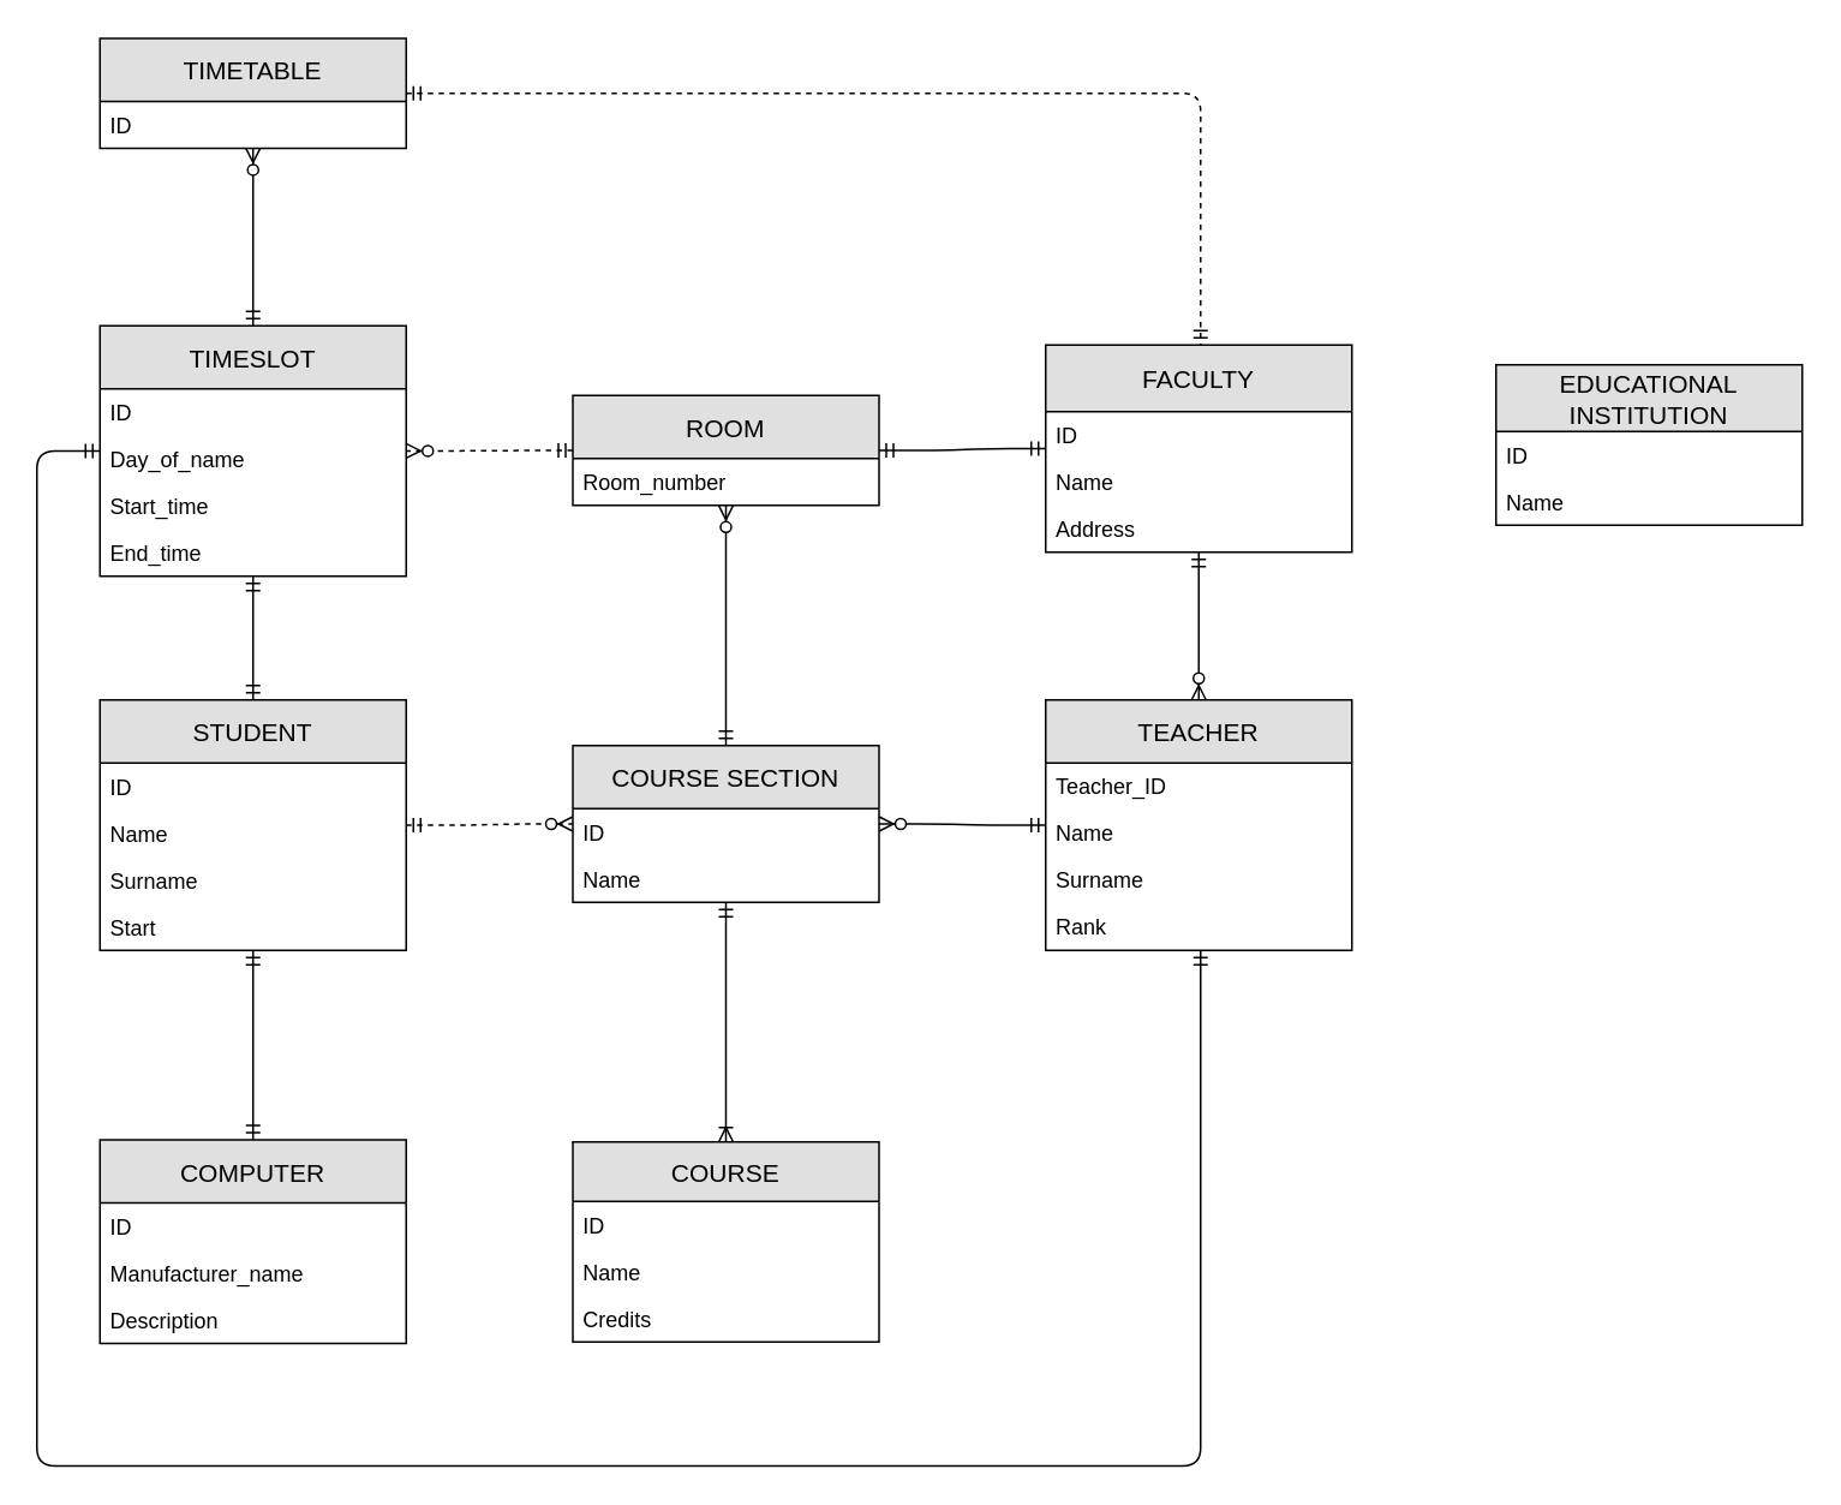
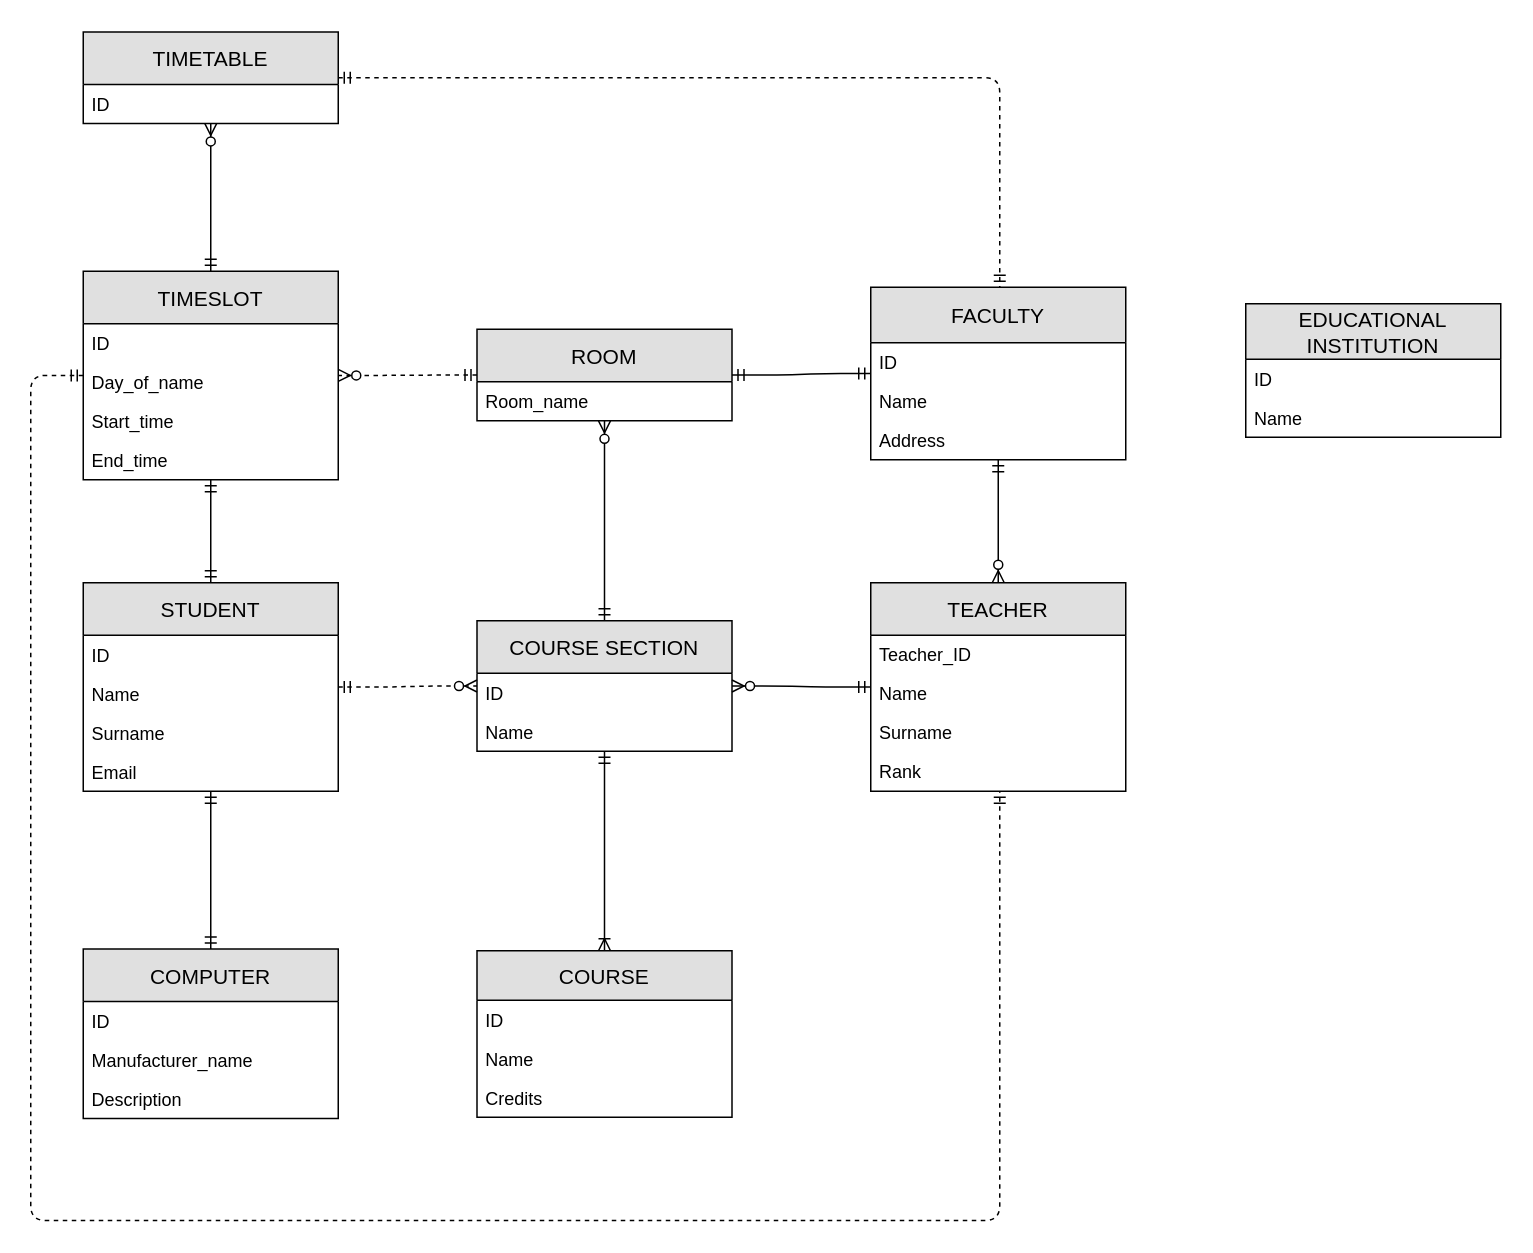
  <mxCell id="0" />
  <mxCell id="1" parent="0" />
  <mxCell id="2" value="COURSE SECTION" style="swimlane;fontStyle=0;childLayout=stackLayout;horizontal=1;startSize=35;fillColor=#e0e0e0;horizontalStack=0;resizeParent=1;resizeParentMax=0;resizeLast=0;collapsible=1;marginBottom=0;swimlaneFillColor=#ffffff;align=center;fontSize=14;" vertex="1" parent="1"><mxGeometry x="317.5" y="413.19" width="170" height="87" as="geometry" /></mxCell>
  <mxCell id="3" value="ID" style="text;strokeColor=none;fillColor=none;spacingLeft=4;spacingRight=4;overflow=hidden;rotatable=0;points=[[0,0.5],[1,0.5]];portConstraint=eastwest;fontSize=12;" vertex="1" parent="2"><mxGeometry y="35" width="170" height="26" as="geometry" /></mxCell>
  <mxCell id="4" value="Name" style="text;strokeColor=none;fillColor=none;spacingLeft=4;spacingRight=4;overflow=hidden;rotatable=0;points=[[0,0.5],[1,0.5]];portConstraint=eastwest;fontSize=12;" vertex="1" parent="2"><mxGeometry y="61" width="170" height="26" as="geometry" /></mxCell>
  <mxCell id="5" value="TEACHER" style="swimlane;fontStyle=0;childLayout=stackLayout;horizontal=1;startSize=35;fillColor=#e0e0e0;horizontalStack=0;resizeParent=1;resizeParentMax=0;resizeLast=0;collapsible=1;marginBottom=0;swimlaneFillColor=#ffffff;align=center;fontSize=14;" vertex="1" parent="1"><mxGeometry x="580" y="387.808" width="170" height="139" as="geometry" /></mxCell>
  <mxCell id="6" value="Teacher_ID" style="text;strokeColor=none;fillColor=none;spacingLeft=4;spacingRight=4;overflow=hidden;rotatable=0;points=[[0,0.5],[1,0.5]];portConstraint=eastwest;fontSize=12;" vertex="1" parent="5"><mxGeometry y="35" width="170" height="26" as="geometry" /></mxCell>
  <mxCell id="7" value="Name" style="text;strokeColor=none;fillColor=none;spacingLeft=4;spacingRight=4;overflow=hidden;rotatable=0;points=[[0,0.5],[1,0.5]];portConstraint=eastwest;fontSize=12;" vertex="1" parent="5"><mxGeometry y="61" width="170" height="26" as="geometry" /></mxCell>
  <mxCell id="8" value="Surname" style="text;strokeColor=none;fillColor=none;spacingLeft=4;spacingRight=4;overflow=hidden;rotatable=0;points=[[0,0.5],[1,0.5]];portConstraint=eastwest;fontSize=12;" vertex="1" parent="5"><mxGeometry y="87" width="170" height="26" as="geometry" /></mxCell>
  <mxCell id="9" value="Rank" style="text;strokeColor=none;fillColor=none;spacingLeft=4;spacingRight=4;overflow=hidden;rotatable=0;points=[[0,0.5],[1,0.5]];portConstraint=eastwest;fontSize=12;" vertex="1" parent="5"><mxGeometry y="113" width="170" height="26" as="geometry" /></mxCell>
  <mxCell id="10" value="ROOM" style="swimlane;fontStyle=0;childLayout=stackLayout;horizontal=1;startSize=35;fillColor=#e0e0e0;horizontalStack=0;resizeParent=1;resizeParentMax=0;resizeLast=0;collapsible=1;marginBottom=0;swimlaneFillColor=#ffffff;align=center;fontSize=14;" vertex="1" parent="1"><mxGeometry x="317.5" y="218.896" width="170" height="61" as="geometry" /></mxCell>
- <mxCell id="11" value="Room_number" style="text;strokeColor=none;fillColor=none;spacingLeft=4;spacingRight=4;overflow=hidden;rotatable=0;points=[[0,0.5],[1,0.5]];portConstraint=eastwest;fontSize=12;" vertex="1" parent="10"><mxGeometry y="35" width="170" height="26" as="geometry" /></mxCell>
+ <mxCell id="11" value="Room_name" style="text;strokeColor=none;fillColor=none;spacingLeft=4;spacingRight=4;overflow=hidden;rotatable=0;points=[[0,0.5],[1,0.5]];portConstraint=eastwest;fontSize=12;" vertex="1" parent="10"><mxGeometry y="35" width="170" height="26" as="geometry" /></mxCell>
  <mxCell id="12" value="COMPUTER" style="swimlane;fontStyle=0;childLayout=stackLayout;horizontal=1;startSize=35;fillColor=#e0e0e0;horizontalStack=0;resizeParent=1;resizeParentMax=0;resizeLast=0;collapsible=1;marginBottom=0;swimlaneFillColor=#ffffff;align=center;fontSize=14;" vertex="1" parent="1"><mxGeometry x="55" y="632" width="170" height="113" as="geometry" /></mxCell>
  <mxCell id="13" value="ID" style="text;strokeColor=none;fillColor=none;spacingLeft=4;spacingRight=4;overflow=hidden;rotatable=0;points=[[0,0.5],[1,0.5]];portConstraint=eastwest;fontSize=12;" vertex="1" parent="12"><mxGeometry y="35" width="170" height="26" as="geometry" /></mxCell>
  <mxCell id="14" value="Manufacturer_name" style="text;strokeColor=none;fillColor=none;spacingLeft=4;spacingRight=4;overflow=hidden;rotatable=0;points=[[0,0.5],[1,0.5]];portConstraint=eastwest;fontSize=12;" vertex="1" parent="12"><mxGeometry y="61" width="170" height="26" as="geometry" /></mxCell>
  <mxCell id="15" value="Description" style="text;strokeColor=none;fillColor=none;spacingLeft=4;spacingRight=4;overflow=hidden;rotatable=0;points=[[0,0.5],[1,0.5]];portConstraint=eastwest;fontSize=12;" vertex="1" parent="12"><mxGeometry y="87" width="170" height="26" as="geometry" /></mxCell>
  <mxCell id="16" value="STUDENT" style="swimlane;fontStyle=0;childLayout=stackLayout;horizontal=1;startSize=35;fillColor=#e0e0e0;horizontalStack=0;resizeParent=1;resizeParentMax=0;resizeLast=0;collapsible=1;marginBottom=0;swimlaneFillColor=#ffffff;align=center;fontSize=14;" vertex="1" parent="1"><mxGeometry x="55" y="387.905" width="170" height="139" as="geometry" /></mxCell>
  <mxCell id="17" value="ID" style="text;strokeColor=none;fillColor=none;spacingLeft=4;spacingRight=4;overflow=hidden;rotatable=0;points=[[0,0.5],[1,0.5]];portConstraint=eastwest;fontSize=12;" vertex="1" parent="16"><mxGeometry y="35" width="170" height="26" as="geometry" /></mxCell>
  <mxCell id="18" value="Name" style="text;strokeColor=none;fillColor=none;spacingLeft=4;spacingRight=4;overflow=hidden;rotatable=0;points=[[0,0.5],[1,0.5]];portConstraint=eastwest;fontSize=12;" vertex="1" parent="16"><mxGeometry y="61" width="170" height="26" as="geometry" /></mxCell>
  <mxCell id="19" value="Surname" style="text;strokeColor=none;fillColor=none;spacingLeft=4;spacingRight=4;overflow=hidden;rotatable=0;points=[[0,0.5],[1,0.5]];portConstraint=eastwest;fontSize=12;" vertex="1" parent="16"><mxGeometry y="87" width="170" height="26" as="geometry" /></mxCell>
- <mxCell id="20" value="Start" style="text;strokeColor=none;fillColor=none;spacingLeft=4;spacingRight=4;overflow=hidden;rotatable=0;points=[[0,0.5],[1,0.5]];portConstraint=eastwest;fontSize=12;" vertex="1" parent="16"><mxGeometry y="113" width="170" height="26" as="geometry" /></mxCell>
+ <mxCell id="20" value="Email" style="text;strokeColor=none;fillColor=none;spacingLeft=4;spacingRight=4;overflow=hidden;rotatable=0;points=[[0,0.5],[1,0.5]];portConstraint=eastwest;fontSize=12;" vertex="1" parent="16"><mxGeometry y="113" width="170" height="26" as="geometry" /></mxCell>
  <mxCell id="21" value="TIMESLOT" style="swimlane;fontStyle=0;childLayout=stackLayout;horizontal=1;startSize=35;fillColor=#e0e0e0;horizontalStack=0;resizeParent=1;resizeParentMax=0;resizeLast=0;collapsible=1;marginBottom=0;swimlaneFillColor=#ffffff;align=center;fontSize=14;" vertex="1" parent="1"><mxGeometry x="55" y="180.102" width="170" height="139" as="geometry" /></mxCell>
  <mxCell id="22" value="ID" style="text;strokeColor=none;fillColor=none;spacingLeft=4;spacingRight=4;overflow=hidden;rotatable=0;points=[[0,0.5],[1,0.5]];portConstraint=eastwest;fontSize=12;" vertex="1" parent="21"><mxGeometry y="35" width="170" height="26" as="geometry" /></mxCell>
  <mxCell id="23" value="Day_of_name" style="text;strokeColor=none;fillColor=none;spacingLeft=4;spacingRight=4;overflow=hidden;rotatable=0;points=[[0,0.5],[1,0.5]];portConstraint=eastwest;fontSize=12;" vertex="1" parent="21"><mxGeometry y="61" width="170" height="26" as="geometry" /></mxCell>
  <mxCell id="24" value="Start_time" style="text;strokeColor=none;fillColor=none;spacingLeft=4;spacingRight=4;overflow=hidden;rotatable=0;points=[[0,0.5],[1,0.5]];portConstraint=eastwest;fontSize=12;" vertex="1" parent="21"><mxGeometry y="87" width="170" height="26" as="geometry" /></mxCell>
  <mxCell id="25" value="End_time" style="text;strokeColor=none;fillColor=none;spacingLeft=4;spacingRight=4;overflow=hidden;rotatable=0;points=[[0,0.5],[1,0.5]];portConstraint=eastwest;fontSize=12;" vertex="1" parent="21"><mxGeometry y="113" width="170" height="26" as="geometry" /></mxCell>
  <mxCell id="26" value="" style="edgeStyle=orthogonalEdgeStyle;fontSize=12;html=1;endArrow=ERmandOne;startArrow=ERmandOne;" edge="1" parent="1" source="12" target="16"><mxGeometry width="100" height="100" relative="1" as="geometry"><mxPoint x="430" y="633" as="sourcePoint" /><mxPoint x="530" y="533" as="targetPoint" /></mxGeometry></mxCell>
  <mxCell id="27" value="COURSE" style="swimlane;fontStyle=0;childLayout=stackLayout;horizontal=1;startSize=33;fillColor=#e0e0e0;horizontalStack=0;resizeParent=1;resizeParentMax=0;resizeLast=0;collapsible=1;marginBottom=0;swimlaneFillColor=#ffffff;align=center;fontSize=14;" vertex="1" parent="1"><mxGeometry x="317.5" y="633.19" width="170" height="111" as="geometry" /></mxCell>
  <mxCell id="28" value="ID" style="text;strokeColor=none;fillColor=none;spacingLeft=4;spacingRight=4;overflow=hidden;rotatable=0;points=[[0,0.5],[1,0.5]];portConstraint=eastwest;fontSize=12;" vertex="1" parent="27"><mxGeometry y="33" width="170" height="26" as="geometry" /></mxCell>
  <mxCell id="29" value="Name" style="text;strokeColor=none;fillColor=none;spacingLeft=4;spacingRight=4;overflow=hidden;rotatable=0;points=[[0,0.5],[1,0.5]];portConstraint=eastwest;fontSize=12;" vertex="1" parent="27"><mxGeometry y="59" width="170" height="26" as="geometry" /></mxCell>
  <mxCell id="30" value="Credits" style="text;strokeColor=none;fillColor=none;spacingLeft=4;spacingRight=4;overflow=hidden;rotatable=0;points=[[0,0.5],[1,0.5]];portConstraint=eastwest;fontSize=12;" vertex="1" parent="27"><mxGeometry y="85" width="170" height="26" as="geometry" /></mxCell>
  <mxCell id="31" value="" style="edgeStyle=entityRelationEdgeStyle;fontSize=12;html=1;endArrow=ERzeroToMany;startArrow=ERmandOne;dashed=1;" edge="1" parent="1" source="16" target="2"><mxGeometry width="100" height="100" relative="1" as="geometry"><mxPoint x="230" y="523" as="sourcePoint" /><mxPoint x="330" y="423" as="targetPoint" /></mxGeometry></mxCell>
  <mxCell id="32" value="" style="edgeStyle=entityRelationEdgeStyle;fontSize=12;html=1;endArrow=ERzeroToMany;startArrow=ERmandOne;" edge="1" parent="1" source="5" target="2"><mxGeometry width="100" height="100" relative="1" as="geometry"><mxPoint x="580" y="573.405" as="sourcePoint" /><mxPoint x="672.5" y="573.19" as="targetPoint" /></mxGeometry></mxCell>
  <mxCell id="33" value="EDUCATIONAL &#10;INSTITUTION" style="swimlane;fontStyle=0;childLayout=stackLayout;horizontal=1;startSize=37;fillColor=#e0e0e0;horizontalStack=0;resizeParent=1;resizeParentMax=0;resizeLast=0;collapsible=1;marginBottom=0;swimlaneFillColor=#ffffff;align=center;fontSize=14;" vertex="1" parent="1"><mxGeometry x="830" y="201.896" width="170" height="89" as="geometry" /></mxCell>
  <mxCell id="34" value="ID" style="text;strokeColor=none;fillColor=none;spacingLeft=4;spacingRight=4;overflow=hidden;rotatable=0;points=[[0,0.5],[1,0.5]];portConstraint=eastwest;fontSize=12;" vertex="1" parent="33"><mxGeometry y="37" width="170" height="26" as="geometry" /></mxCell>
  <mxCell id="35" value="Name" style="text;strokeColor=none;fillColor=none;spacingLeft=4;spacingRight=4;overflow=hidden;rotatable=0;points=[[0,0.5],[1,0.5]];portConstraint=eastwest;fontSize=12;" vertex="1" parent="33"><mxGeometry y="63" width="170" height="26" as="geometry" /></mxCell>
  <mxCell id="36" value="" style="edgeStyle=orthogonalEdgeStyle;fontSize=12;html=1;endArrow=ERoneToMany;startArrow=ERmandOne;" edge="1" parent="1" source="2" target="27"><mxGeometry width="100" height="100" relative="1" as="geometry"><mxPoint x="430" y="553" as="sourcePoint" /><mxPoint x="750" y="603" as="targetPoint" /></mxGeometry></mxCell>
  <mxCell id="37" value="" style="edgeStyle=orthogonalEdgeStyle;fontSize=12;html=1;endArrow=ERmandOne;startArrow=ERmandOne;" edge="1" parent="1" source="16" target="21"><mxGeometry width="100" height="100" relative="1" as="geometry"><mxPoint x="30" y="423" as="sourcePoint" /><mxPoint x="130" y="323" as="targetPoint" /></mxGeometry></mxCell>
  <mxCell id="38" value="FACULTY" style="swimlane;fontStyle=0;childLayout=stackLayout;horizontal=1;startSize=37;fillColor=#e0e0e0;horizontalStack=0;resizeParent=1;resizeParentMax=0;resizeLast=0;collapsible=1;marginBottom=0;swimlaneFillColor=#ffffff;align=center;fontSize=14;" vertex="1" parent="1"><mxGeometry x="580" y="190.896" width="170" height="115" as="geometry" /></mxCell>
  <mxCell id="39" value="ID" style="text;strokeColor=none;fillColor=none;spacingLeft=4;spacingRight=4;overflow=hidden;rotatable=0;points=[[0,0.5],[1,0.5]];portConstraint=eastwest;fontSize=12;" vertex="1" parent="38"><mxGeometry y="37" width="170" height="26" as="geometry" /></mxCell>
  <mxCell id="40" value="Name" style="text;strokeColor=none;fillColor=none;spacingLeft=4;spacingRight=4;overflow=hidden;rotatable=0;points=[[0,0.5],[1,0.5]];portConstraint=eastwest;fontSize=12;" vertex="1" parent="38"><mxGeometry y="63" width="170" height="26" as="geometry" /></mxCell>
  <mxCell id="41" value="Address" style="text;strokeColor=none;fillColor=none;spacingLeft=4;spacingRight=4;overflow=hidden;rotatable=0;points=[[0,0.5],[1,0.5]];portConstraint=eastwest;fontSize=12;" vertex="1" parent="38"><mxGeometry y="89" width="170" height="26" as="geometry" /></mxCell>
  <mxCell id="42" value="" style="edgeStyle=entityRelationEdgeStyle;fontSize=12;html=1;endArrow=ERzeroToMany;startArrow=ERmandOne;dashed=1;" edge="1" parent="1" source="10" target="21"><mxGeometry width="100" height="100" relative="1" as="geometry"><mxPoint x="240" y="343.405" as="sourcePoint" /><mxPoint x="332.5" y="343.19" as="targetPoint" /></mxGeometry></mxCell>
  <mxCell id="43" value="TIMETABLE" style="swimlane;fontStyle=0;childLayout=stackLayout;horizontal=1;startSize=35;fillColor=#e0e0e0;horizontalStack=0;resizeParent=1;resizeParentMax=0;resizeLast=0;collapsible=1;marginBottom=0;swimlaneFillColor=#ffffff;align=center;fontSize=14;" vertex="1" parent="1"><mxGeometry x="55" y="20.602" width="170" height="61" as="geometry" /></mxCell>
  <mxCell id="44" value="ID" style="text;strokeColor=none;fillColor=none;spacingLeft=4;spacingRight=4;overflow=hidden;rotatable=0;points=[[0,0.5],[1,0.5]];portConstraint=eastwest;fontSize=12;" vertex="1" parent="43"><mxGeometry y="35" width="170" height="26" as="geometry" /></mxCell>
  <mxCell id="45" value="" style="edgeStyle=orthogonalEdgeStyle;fontSize=12;html=1;endArrow=ERzeroToMany;startArrow=ERmandOne;" edge="1" parent="1" source="21" target="43"><mxGeometry width="100" height="100" relative="1" as="geometry"><mxPoint x="364" y="87.896" as="sourcePoint" /><mxPoint x="490" y="63" as="targetPoint" /></mxGeometry></mxCell>
  <mxCell id="46" value="" style="edgeStyle=orthogonalEdgeStyle;fontSize=12;html=1;endArrow=ERzeroToMany;startArrow=ERmandOne;" edge="1" parent="1" source="2" target="10"><mxGeometry width="100" height="100" relative="1" as="geometry"><mxPoint x="550" y="683" as="sourcePoint" /><mxPoint x="650" y="583" as="targetPoint" /></mxGeometry></mxCell>
- <mxCell id="47" value="" style="edgeStyle=orthogonalEdgeStyle;fontSize=12;html=1;endArrow=ERmandOne;startArrow=ERmandOne;" edge="1" parent="1" source="21" target="5"><mxGeometry width="100" height="100" relative="1" as="geometry"><mxPoint x="620" y="693" as="sourcePoint" /><mxPoint x="720" y="593" as="targetPoint" /><Array as="points"><mxPoint y="249" x="20" /><mxPoint y="813" x="20" /><mxPoint x="666" y="813" /></Array></mxGeometry></mxCell>
+ <mxCell id="47" value="" style="edgeStyle=orthogonalEdgeStyle;fontSize=12;html=1;endArrow=ERmandOne;startArrow=ERmandOne;dashed=1;" edge="1" parent="1" source="21" target="5"><mxGeometry width="100" height="100" relative="1" as="geometry"><mxPoint x="620" y="693" as="sourcePoint" /><mxPoint x="720" y="593" as="targetPoint" /><Array as="points"><mxPoint y="249" x="20" /><mxPoint y="813" x="20" /><mxPoint x="666" y="813" /></Array></mxGeometry></mxCell>
  <mxCell id="48" value="" style="edgeStyle=entityRelationEdgeStyle;fontSize=12;html=1;endArrow=ERmandOne;startArrow=ERmandOne;" edge="1" parent="1" source="10" target="38"><mxGeometry width="100" height="100" relative="1" as="geometry"><mxPoint x="590" y="133" as="sourcePoint" /><mxPoint x="690" y="33" as="targetPoint" /></mxGeometry></mxCell>
  <mxCell id="49" value="" style="edgeStyle=orthogonalEdgeStyle;fontSize=12;html=1;endArrow=ERzeroToMany;startArrow=ERmandOne;" edge="1" parent="1" source="38" target="5"><mxGeometry width="100" height="100" relative="1" as="geometry"><mxPoint x="800" y="583" as="sourcePoint" /><mxPoint x="900" y="483" as="targetPoint" /></mxGeometry></mxCell>
  <mxCell id="50" value="" style="edgeStyle=orthogonalEdgeStyle;fontSize=12;html=1;endArrow=ERmandOne;startArrow=ERmandOne;dashed=1;" edge="1" parent="1" source="43" target="38"><mxGeometry width="100" height="100" relative="1" as="geometry"><mxPoint x="420" y="83" as="sourcePoint" /><mxPoint x="520" y="-17" as="targetPoint" /><Array as="points"><mxPoint x="666" y="51" /></Array></mxGeometry></mxCell>
